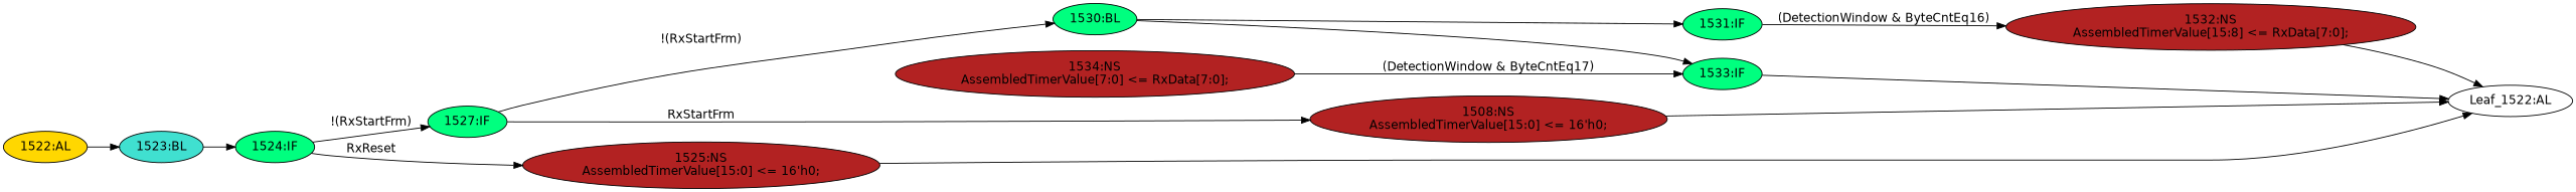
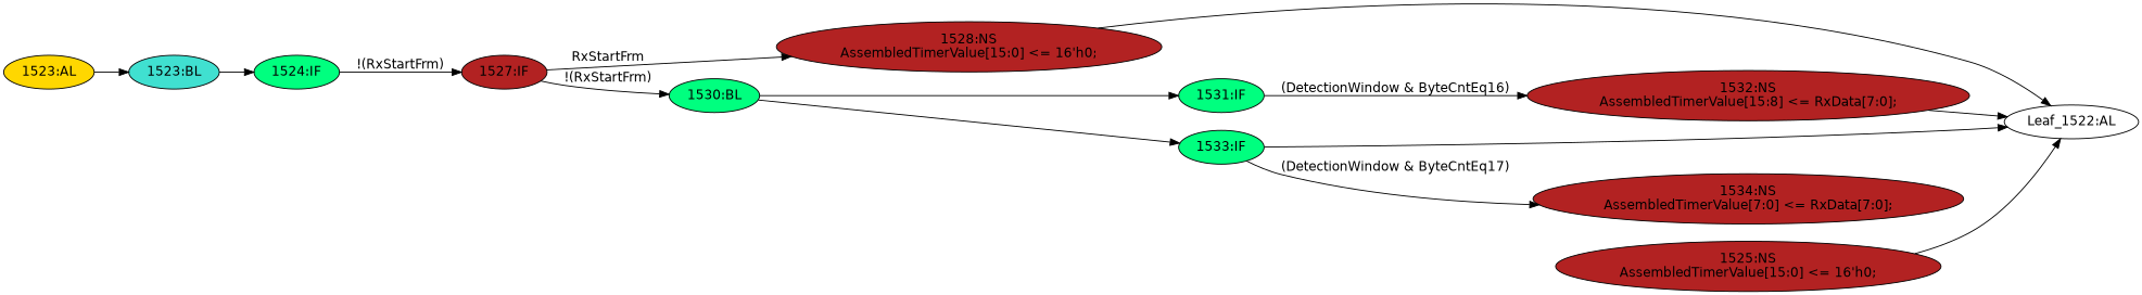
  strict digraph {
    fontname="DejaVu Sans"
    rankdir=LR
    node [fillcolor=springgreen fontname="DejaVu Sans" statements="[]" style=filled typ=IfStatement]
    edge [cond="[]" fontname="DejaVu Sans" lineno=None]
-   n1 [ast="<pyverilog.vparser.ast.Always object at 0x7f37fb69aad0>" clk_sens=False fillcolor=gold label="1522:AL" sens="['MRxClk', 'RxReset']" typ=Always use_var="['RxStartFrm', 'RxData', 'DetectionWindow', 'RxReset', 'ByteCntEq17', 'ByteCntEq16']"]
+   n1 [ast="<pyverilog.vparser.ast.Always object at 0x7f37fb69aad0>" clk_sens=False fillcolor=gold label="1523:AL" sens="['MRxClk', 'RxReset']" typ=Always use_var="['RxStartFrm', 'RxData', 'DetectionWindow', 'RxReset', 'ByteCntEq17', 'ByteCntEq16']"]
    n2 [ast="<pyverilog.vparser.ast.Block object at 0x7f37fb674dd0>" fillcolor=turquoise label="1523:BL" typ=Block]
    n3 [ast="<pyverilog.vparser.ast.IfStatement object at 0x7f37fb674410>" label="1524:IF"]
-   n4 [ast="<pyverilog.vparser.ast.IfStatement object at 0x7f37fb674110>" label="1527:IF"]
+   n4 [ast="<pyverilog.vparser.ast.IfStatement object at 0x7f37fb674110>" fillcolor=firebrick label="1527:IF"]
    n5 [ast="<pyverilog.vparser.ast.NonblockingSubstitution object at 0x7f37fb6878d0>" fillcolor=firebrick label="1525:NS\nAssembledTimerValue[15:0] <= 16'h0;" statements="[<pyverilog.vparser.ast.NonblockingSubstitution object at 0x7f37fb6878d0>]" typ=NonblockingSubstitution]
    n6 [ast="<pyverilog.vparser.ast.IfStatement object at 0x7f37fb674f50>" label="1531:IF"]
    n7 [ast="<pyverilog.vparser.ast.NonblockingSubstitution object at 0x7f37fb674fd0>" fillcolor=firebrick label="1532:NS\nAssembledTimerValue[15:8] <= RxData[7:0];" statements="[<pyverilog.vparser.ast.NonblockingSubstitution object at 0x7f37fb674fd0>]" typ=NonblockingSubstitution]
    n8 [def_var="['AssembledTimerValue']" label="Leaf_1522:AL" fillcolor="" statements="" style="" typ=""]
-   n9 [ast="<pyverilog.vparser.ast.NonblockingSubstitution object at 0x7f37fb687650>" fillcolor=firebrick label="1508:NS\nAssembledTimerValue[15:0] <= 16'h0;" statements="[<pyverilog.vparser.ast.NonblockingSubstitution object at 0x7f37fb687650>]" typ=NonblockingSubstitution]
+   n9 [ast="<pyverilog.vparser.ast.NonblockingSubstitution object at 0x7f37fb687650>" fillcolor=firebrick label="1528:NS\nAssembledTimerValue[15:0] <= 16'h0;" statements="[<pyverilog.vparser.ast.NonblockingSubstitution object at 0x7f37fb687650>]" typ=NonblockingSubstitution]
    n10 [ast="<pyverilog.vparser.ast.Block object at 0x7f37fb674f10>" label="1530:BL" typ=Block]
    n11 [ast="<pyverilog.vparser.ast.NonblockingSubstitution object at 0x7f37fb687250>" fillcolor=firebrick label="1534:NS\nAssembledTimerValue[7:0] <= RxData[7:0];" statements="[<pyverilog.vparser.ast.NonblockingSubstitution object at 0x7f37fb687250>]" typ=NonblockingSubstitution]
    n12 [ast="<pyverilog.vparser.ast.IfStatement object at 0x7f37fb687210>" label="1533:IF"]
    n1 -> n2
    n2 -> n3
    n3 -> n4 [cond="['RxReset']" label="!(RxStartFrm)" lineno=1524]
-   n3 -> n5 [cond="['RxReset']" label=RxReset lineno=1524]
    n4 -> n9 [cond="['RxStartFrm']" label=RxStartFrm lineno=1527]
    n4 -> n10 [cond="['RxStartFrm']" label="!(RxStartFrm)" lineno=1527]
    n5 -> n8
    n6 -> n7 [cond="['DetectionWindow', 'ByteCntEq16']" label="(DetectionWindow & ByteCntEq16)" lineno=1531]
    n7 -> n8
    n9 -> n8
    n10 -> n6
    n10 -> n12
    n12 -> n8
-   n11 -> n12 [cond="['DetectionWindow', 'ByteCntEq17']" label="(DetectionWindow & ByteCntEq17)" lineno=1533]
+   n12 -> n11 [cond="['DetectionWindow', 'ByteCntEq17']" label="(DetectionWindow & ByteCntEq17)" lineno=1533]
  }
